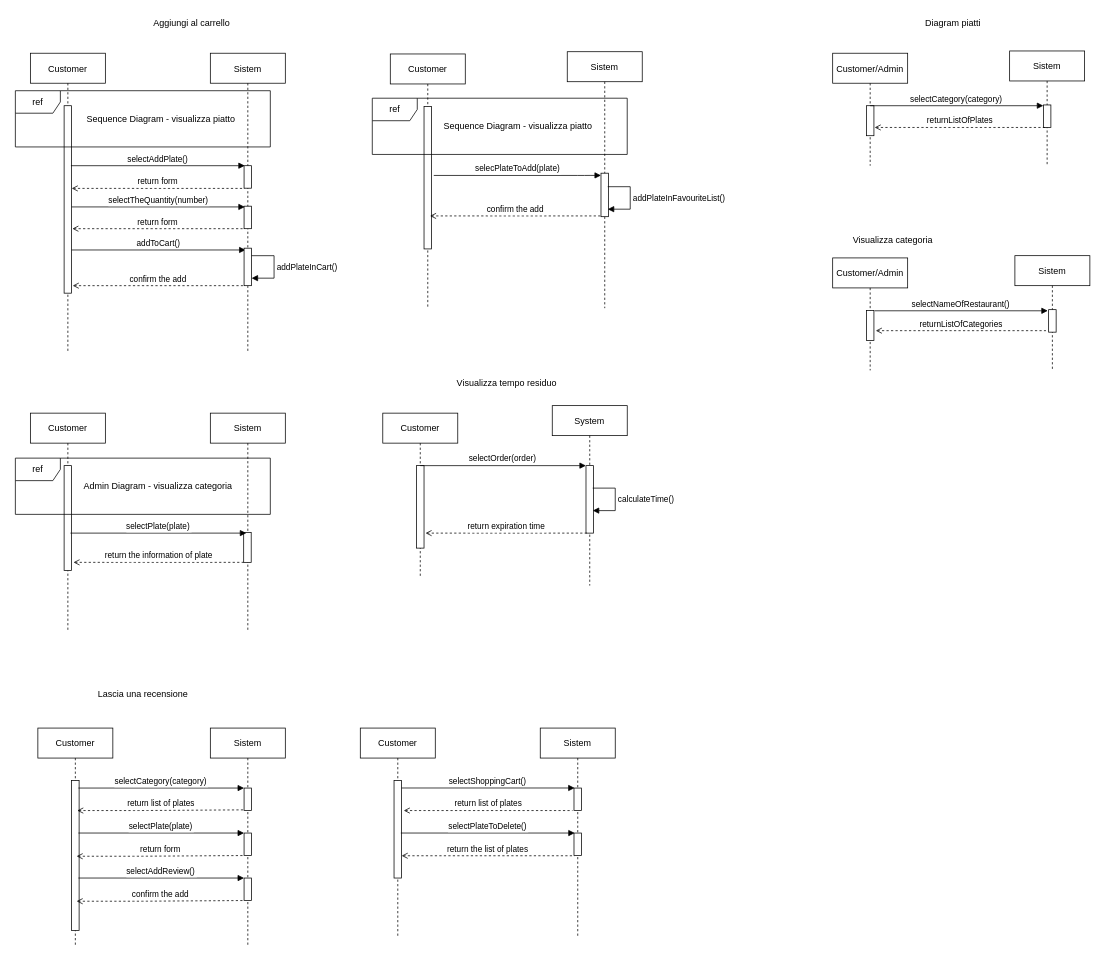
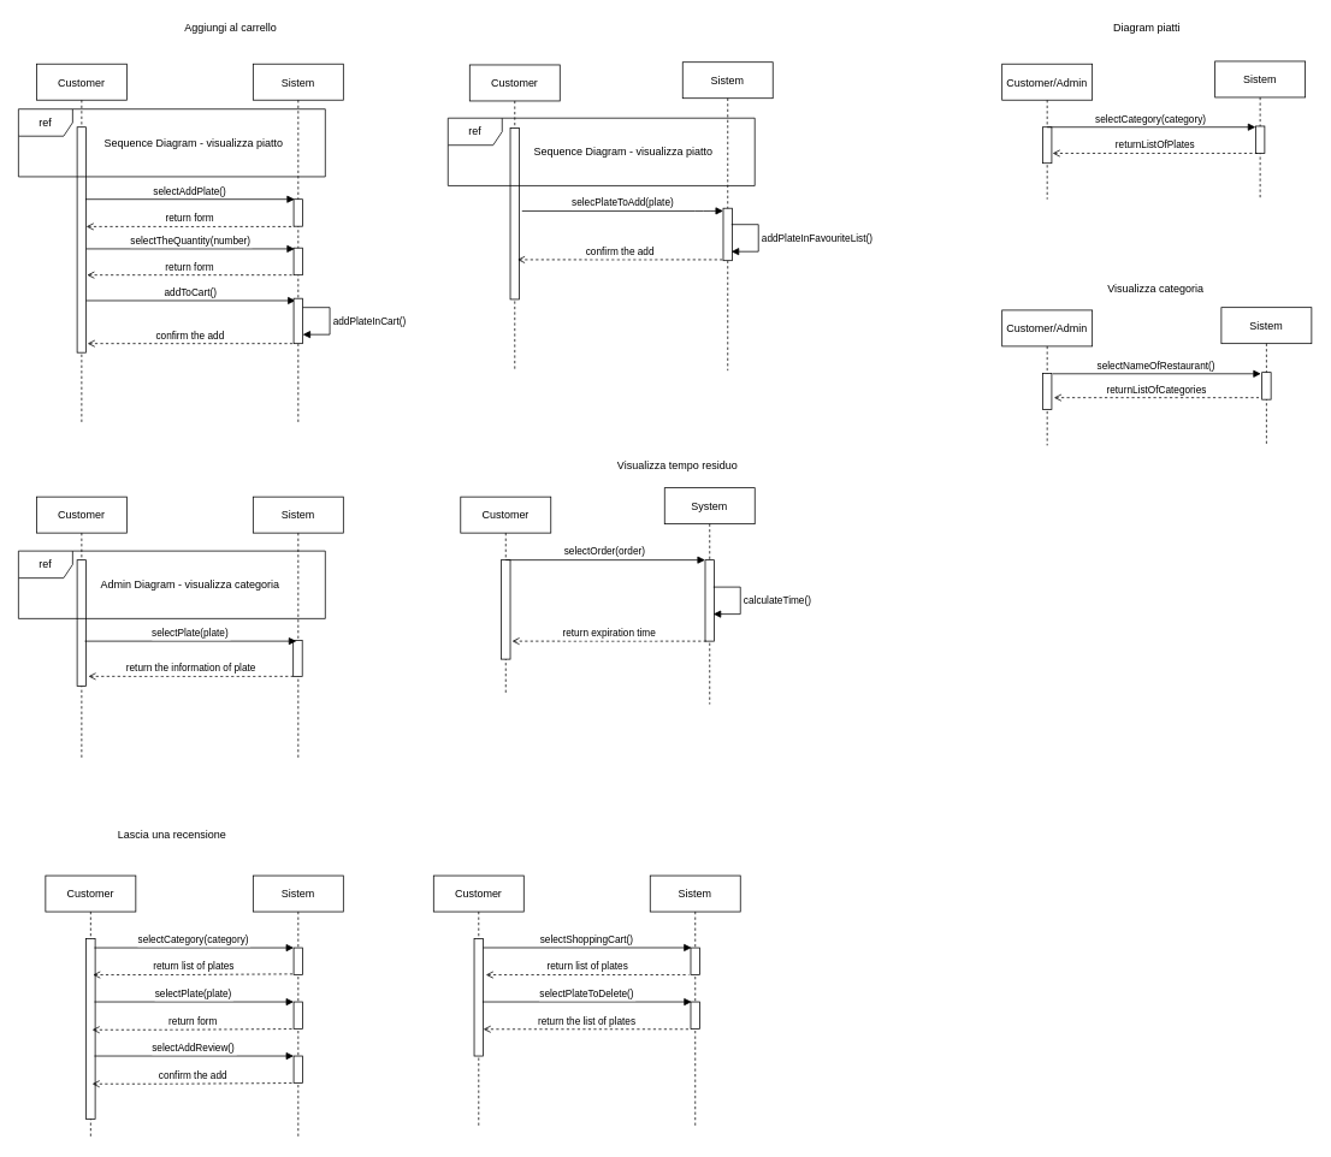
  <mxCell id="0" />
  <mxCell id="1" parent="0" />
  <mxCell id="2" value="Customer" style="shape=umlLifeline;perimeter=lifelinePerimeter;container=1;collapsible=0;recursiveResize=0;rounded=0;shadow=0;strokeWidth=1;" parent="1" vertex="1"><mxGeometry x="40" y="70" width="100" height="400" as="geometry" /></mxCell>
  <mxCell id="3" value="" style="points=[];perimeter=orthogonalPerimeter;rounded=0;shadow=0;strokeWidth=1;" parent="2" vertex="1"><mxGeometry x="45" y="70" width="10" height="250" as="geometry" /></mxCell>
  <mxCell id="4" value="Sistem" style="shape=umlLifeline;perimeter=lifelinePerimeter;container=1;collapsible=0;recursiveResize=0;rounded=0;shadow=0;strokeWidth=1;" parent="1" vertex="1"><mxGeometry x="280" y="70" width="100" height="400" as="geometry" /></mxCell>
  <mxCell id="5" value="" style="points=[];perimeter=orthogonalPerimeter;rounded=0;shadow=0;strokeWidth=1;" parent="1" vertex="1"><mxGeometry x="325" y="220" width="10" height="30" as="geometry" /></mxCell>
  <mxCell id="6" value="selectAddPlate()" style="verticalAlign=bottom;endArrow=block;shadow=0;strokeWidth=1;" parent="1" edge="1"><mxGeometry relative="1" as="geometry"><mxPoint x="94.1" y="220" as="sourcePoint" /><mxPoint x="326" y="220" as="targetPoint" /></mxGeometry></mxCell>
  <mxCell id="7" value="return form" style="verticalAlign=bottom;endArrow=none;dashed=1;endSize=8;shadow=0;strokeWidth=1;exitX=1.033;exitY=0.212;exitDx=0;exitDy=0;exitPerimeter=0;startArrow=open;startFill=0;endFill=0;entryX=0.086;entryY=1.01;entryDx=0;entryDy=0;entryPerimeter=0;" parent="1" target="5" edge="1"><mxGeometry relative="1" as="geometry"><mxPoint x="444.83" y="250" as="targetPoint" /><mxPoint x="95.16" y="250.28" as="sourcePoint" /></mxGeometry></mxCell>
  <mxCell id="8" value="" style="points=[];perimeter=orthogonalPerimeter;rounded=0;shadow=0;strokeWidth=1;" parent="1" vertex="1"><mxGeometry x="325" y="274" width="10" height="30" as="geometry" /></mxCell>
  <mxCell id="9" value="selectTheQuantity(number)" style="verticalAlign=bottom;endArrow=block;shadow=0;strokeWidth=1;" parent="1" edge="1"><mxGeometry relative="1" as="geometry"><mxPoint x="95" y="275" as="sourcePoint" /><mxPoint x="326" y="275" as="targetPoint" /></mxGeometry></mxCell>
  <mxCell id="10" value="return form" style="verticalAlign=bottom;endArrow=none;dashed=1;endSize=8;shadow=0;strokeWidth=1;startArrow=open;startFill=0;endFill=0;" parent="1" edge="1"><mxGeometry relative="1" as="geometry"><mxPoint x="323" y="304" as="targetPoint" /><mxPoint x="96" y="304" as="sourcePoint" /></mxGeometry></mxCell>
  <mxCell id="11" value="addToCart()" style="verticalAlign=bottom;endArrow=block;shadow=0;strokeWidth=1;entryX=0.2;entryY=0.048;entryDx=0;entryDy=0;entryPerimeter=0;" parent="1" target="12" edge="1"><mxGeometry relative="1" as="geometry"><mxPoint x="95" y="332.4" as="sourcePoint" /><mxPoint x="265" y="330" as="targetPoint" /></mxGeometry></mxCell>
  <mxCell id="12" value="" style="points=[];perimeter=orthogonalPerimeter;rounded=0;shadow=0;strokeWidth=1;" parent="1" vertex="1"><mxGeometry x="325" y="330" width="10" height="50" as="geometry" /></mxCell>
  <mxCell id="13" value="Aggiungi al carrello" style="text;html=1;align=center;verticalAlign=middle;resizable=0;points=[];autosize=1;strokeColor=none;" parent="1" vertex="1"><mxGeometry x="195" y="20" width="120" height="20" as="geometry" /></mxCell>
  <mxCell id="14" value="Customer" style="shape=umlLifeline;perimeter=lifelinePerimeter;container=1;collapsible=0;recursiveResize=0;rounded=0;shadow=0;strokeWidth=1;" parent="1" vertex="1"><mxGeometry x="520" y="71" width="100" height="339" as="geometry" /></mxCell>
  <mxCell id="15" value="" style="points=[];perimeter=orthogonalPerimeter;rounded=0;shadow=0;strokeWidth=1;" parent="14" vertex="1"><mxGeometry x="45" y="70" width="10" height="190" as="geometry" /></mxCell>
  <mxCell id="16" value="Sistem" style="shape=umlLifeline;perimeter=lifelinePerimeter;container=1;collapsible=0;recursiveResize=0;rounded=0;shadow=0;strokeWidth=1;" parent="1" vertex="1"><mxGeometry x="756" y="68" width="100" height="342" as="geometry" /></mxCell>
  <mxCell id="17" value="" style="points=[];perimeter=orthogonalPerimeter;rounded=0;shadow=0;strokeWidth=1;" parent="16" vertex="1"><mxGeometry x="45" y="162" width="10" height="58" as="geometry" /></mxCell>
  <mxCell id="18" value="selecPlateToAdd(plate)" style="verticalAlign=bottom;endArrow=block;entryX=0;entryY=0.033;shadow=0;strokeWidth=1;entryDx=0;entryDy=0;entryPerimeter=0;" parent="1" edge="1"><mxGeometry relative="1" as="geometry"><mxPoint x="578" y="233" as="sourcePoint" /><mxPoint x="801" y="232.914" as="targetPoint" /><Array as="points"><mxPoint x="780" y="233" /></Array></mxGeometry></mxCell>
  <mxCell id="19" value="confirm the add" style="verticalAlign=bottom;endArrow=none;dashed=1;endSize=8;shadow=0;strokeWidth=1;startArrow=open;startFill=0;endFill=0;" parent="1" edge="1"><mxGeometry relative="1" as="geometry"><mxPoint x="800" y="287" as="targetPoint" /><mxPoint x="573" y="287" as="sourcePoint" /><Array as="points"><mxPoint x="690" y="287" /></Array></mxGeometry></mxCell>
  <mxCell id="20" value="Customer" style="shape=umlLifeline;perimeter=lifelinePerimeter;container=1;collapsible=0;recursiveResize=0;rounded=0;shadow=0;strokeWidth=1;" parent="1" vertex="1"><mxGeometry x="40" y="550" width="100" height="290" as="geometry" /></mxCell>
  <mxCell id="21" value="" style="points=[];perimeter=orthogonalPerimeter;rounded=0;shadow=0;strokeWidth=1;" parent="20" vertex="1"><mxGeometry x="45" y="70" width="10" height="140" as="geometry" /></mxCell>
  <mxCell id="22" value="Sistem" style="shape=umlLifeline;perimeter=lifelinePerimeter;container=1;collapsible=0;recursiveResize=0;rounded=0;shadow=0;strokeWidth=1;" parent="1" vertex="1"><mxGeometry x="280" y="550" width="100" height="290" as="geometry" /></mxCell>
  <mxCell id="23" value="" style="points=[];perimeter=orthogonalPerimeter;rounded=0;shadow=0;strokeWidth=1;" parent="22" vertex="1"><mxGeometry x="44.5" y="159" width="10" height="40" as="geometry" /></mxCell>
  <mxCell id="24" value="selectPlate(plate)" style="verticalAlign=bottom;endArrow=block;shadow=0;strokeWidth=1;" parent="1" edge="1"><mxGeometry relative="1" as="geometry"><mxPoint x="93.5" y="710" as="sourcePoint" /><mxPoint x="328" y="710" as="targetPoint" /></mxGeometry></mxCell>
  <mxCell id="25" value="return the information of plate" style="verticalAlign=bottom;endArrow=none;dashed=1;endSize=8;shadow=0;strokeWidth=1;startArrow=open;startFill=0;endFill=0;entryX=0.15;entryY=1;entryDx=0;entryDy=0;entryPerimeter=0;" parent="1" edge="1" target="23"><mxGeometry relative="1" as="geometry"><mxPoint x="312.5" y="749" as="targetPoint" /><mxPoint x="97.5" y="749" as="sourcePoint" /><Array as="points"><mxPoint x="182.5" y="749" /></Array></mxGeometry></mxCell>
  <mxCell id="26" value="Customer" style="shape=umlLifeline;perimeter=lifelinePerimeter;container=1;collapsible=0;recursiveResize=0;rounded=0;shadow=0;strokeWidth=1;" parent="1" vertex="1"><mxGeometry x="510" y="550" width="100" height="220" as="geometry" /></mxCell>
  <mxCell id="27" value="" style="points=[];perimeter=orthogonalPerimeter;rounded=0;shadow=0;strokeWidth=1;" parent="26" vertex="1"><mxGeometry x="45" y="70" width="10" height="110" as="geometry" /></mxCell>
  <mxCell id="28" value="System" style="shape=umlLifeline;perimeter=lifelinePerimeter;container=1;collapsible=0;recursiveResize=0;rounded=0;shadow=0;strokeWidth=1;" parent="1" vertex="1"><mxGeometry x="736" y="540" width="100" height="240" as="geometry" /></mxCell>
  <mxCell id="29" value="" style="points=[];perimeter=orthogonalPerimeter;rounded=0;shadow=0;strokeWidth=1;" parent="28" vertex="1"><mxGeometry x="45" y="80" width="10" height="90" as="geometry" /></mxCell>
  <mxCell id="30" value="selectOrder(order)" style="verticalAlign=bottom;endArrow=block;entryX=0.09;entryY=-0.003;shadow=0;strokeWidth=1;entryDx=0;entryDy=0;entryPerimeter=0;" parent="1" edge="1"><mxGeometry relative="1" as="geometry"><mxPoint x="560" y="620" as="sourcePoint" /><mxPoint x="780.9" y="620" as="targetPoint" /></mxGeometry></mxCell>
  <mxCell id="31" value="return expiration time" style="verticalAlign=bottom;endArrow=none;dashed=1;endSize=8;shadow=0;strokeWidth=1;startArrow=open;startFill=0;endFill=0;" parent="1" edge="1"><mxGeometry relative="1" as="geometry"><mxPoint x="782" y="710" as="targetPoint" /><mxPoint x="567" y="710" as="sourcePoint" /><Array as="points"><mxPoint x="620" y="710" /><mxPoint x="652" y="710" /><mxPoint x="710" y="710" /></Array></mxGeometry></mxCell>
  <mxCell id="32" value="calculateTime()" style="edgeStyle=orthogonalEdgeStyle;html=1;align=left;spacingLeft=2;endArrow=block;rounded=0;" parent="1" edge="1"><mxGeometry relative="1" as="geometry"><mxPoint x="790" y="650" as="sourcePoint" /><Array as="points"><mxPoint x="820" y="650" /><mxPoint x="820" y="680" /></Array><mxPoint x="790" y="680" as="targetPoint" /></mxGeometry></mxCell>
- <mxCell id="33" value="Visualizza tempo residuo" style="text;html=1;align=center;verticalAlign=middle;resizable=0;points=[];autosize=1;strokeColor=none;" parent="1" vertex="1"><mxGeometry x="600" y="500" width="150" height="20" as="geometry" /></mxCell>
+ <mxCell id="33" value="Visualizza tempo residuo" style="text;html=1;align=center;verticalAlign=middle;resizable=0;points=[];autosize=1;strokeColor=none;" parent="1" vertex="1"><mxGeometry x="675" y="505" width="150" height="20" as="geometry" /></mxCell>
  <mxCell id="34" value="Customer" style="shape=umlLifeline;perimeter=lifelinePerimeter;container=1;collapsible=0;recursiveResize=0;rounded=0;shadow=0;strokeWidth=1;" parent="1" vertex="1"><mxGeometry x="50" y="970" width="100" height="290" as="geometry" /></mxCell>
  <mxCell id="35" value="" style="points=[];perimeter=orthogonalPerimeter;rounded=0;shadow=0;strokeWidth=1;" parent="34" vertex="1"><mxGeometry x="45" y="70" width="10" height="200" as="geometry" /></mxCell>
  <mxCell id="36" value="Sistem" style="shape=umlLifeline;perimeter=lifelinePerimeter;container=1;collapsible=0;recursiveResize=0;rounded=0;shadow=0;strokeWidth=1;" parent="1" vertex="1"><mxGeometry x="280" y="970" width="100" height="290" as="geometry" /></mxCell>
  <mxCell id="37" value="" style="points=[];perimeter=orthogonalPerimeter;rounded=0;shadow=0;strokeWidth=1;" parent="36" vertex="1"><mxGeometry x="45" y="80" width="10" height="30" as="geometry" /></mxCell>
  <mxCell id="38" value="" style="points=[];perimeter=orthogonalPerimeter;rounded=0;shadow=0;strokeWidth=1;" parent="36" vertex="1"><mxGeometry x="45" y="140" width="10" height="30" as="geometry" /></mxCell>
  <mxCell id="39" value="" style="points=[];perimeter=orthogonalPerimeter;rounded=0;shadow=0;strokeWidth=1;" parent="36" vertex="1"><mxGeometry x="45" y="200" width="10" height="30" as="geometry" /></mxCell>
  <mxCell id="40" value="selectCategory(category)" style="verticalAlign=bottom;endArrow=block;entryX=0.09;entryY=-0.003;shadow=0;strokeWidth=1;entryDx=0;entryDy=0;entryPerimeter=0;" parent="1" edge="1"><mxGeometry relative="1" as="geometry"><mxPoint x="104.1" y="1050" as="sourcePoint" /><mxPoint x="325" y="1050" as="targetPoint" /></mxGeometry></mxCell>
  <mxCell id="41" value="return list of plates" style="verticalAlign=bottom;endArrow=none;dashed=1;endSize=8;shadow=0;strokeWidth=1;startArrow=open;startFill=0;endFill=0;entryX=0.082;entryY=0.969;entryDx=0;entryDy=0;entryPerimeter=0;" parent="1" target="37" edge="1"><mxGeometry relative="1" as="geometry"><mxPoint x="317.5" y="1080" as="targetPoint" /><mxPoint x="102.5" y="1080" as="sourcePoint" /><Array as="points"><mxPoint x="187.5" y="1080" /></Array></mxGeometry></mxCell>
  <mxCell id="42" value="selectPlate(plate)" style="verticalAlign=bottom;endArrow=block;entryX=0.09;entryY=-0.003;shadow=0;strokeWidth=1;entryDx=0;entryDy=0;entryPerimeter=0;" parent="1" edge="1"><mxGeometry relative="1" as="geometry"><mxPoint x="104.1" y="1110" as="sourcePoint" /><mxPoint x="325" y="1110" as="targetPoint" /></mxGeometry></mxCell>
  <mxCell id="43" value="return form" style="verticalAlign=bottom;endArrow=none;dashed=1;endSize=8;shadow=0;strokeWidth=1;startArrow=open;startFill=0;endFill=0;entryX=0.082;entryY=0.969;entryDx=0;entryDy=0;entryPerimeter=0;" parent="1" edge="1"><mxGeometry relative="1" as="geometry"><mxPoint x="325" y="1140" as="targetPoint" /><mxPoint x="101.68" y="1140.93" as="sourcePoint" /><Array as="points"><mxPoint x="186.68" y="1140.93" /></Array></mxGeometry></mxCell>
  <mxCell id="44" value="selectAddReview()" style="verticalAlign=bottom;endArrow=block;entryX=0.09;entryY=-0.003;shadow=0;strokeWidth=1;entryDx=0;entryDy=0;entryPerimeter=0;" parent="1" edge="1"><mxGeometry relative="1" as="geometry"><mxPoint x="104.1" y="1170" as="sourcePoint" /><mxPoint x="325" y="1170" as="targetPoint" /></mxGeometry></mxCell>
  <mxCell id="45" value="confirm the add" style="verticalAlign=bottom;endArrow=none;dashed=1;endSize=8;shadow=0;strokeWidth=1;startArrow=open;startFill=0;endFill=0;entryX=0.082;entryY=0.969;entryDx=0;entryDy=0;entryPerimeter=0;" parent="1" edge="1"><mxGeometry relative="1" as="geometry"><mxPoint x="325" y="1200" as="targetPoint" /><mxPoint x="101.68" y="1200.93" as="sourcePoint" /><Array as="points"><mxPoint x="186.68" y="1200.93" /></Array></mxGeometry></mxCell>
  <mxCell id="46" value="Lascia una recensione" style="text;html=1;align=center;verticalAlign=middle;resizable=0;points=[];autosize=1;strokeColor=none;" parent="1" vertex="1"><mxGeometry x="120" y="915" width="140" height="20" as="geometry" /></mxCell>
  <mxCell id="47" value="Customer" style="shape=umlLifeline;perimeter=lifelinePerimeter;container=1;collapsible=0;recursiveResize=0;rounded=0;shadow=0;strokeWidth=1;" parent="1" vertex="1"><mxGeometry x="480" y="970" width="100" height="280" as="geometry" /></mxCell>
  <mxCell id="48" value="" style="points=[];perimeter=orthogonalPerimeter;rounded=0;shadow=0;strokeWidth=1;" parent="47" vertex="1"><mxGeometry x="45" y="70" width="10" height="130" as="geometry" /></mxCell>
  <mxCell id="49" value="selectShoppingCart()" style="verticalAlign=bottom;endArrow=block;entryX=0.09;entryY=-0.003;shadow=0;strokeWidth=1;entryDx=0;entryDy=0;entryPerimeter=0;" parent="1" source="48" target="51" edge="1"><mxGeometry relative="1" as="geometry"><mxPoint x="635" y="1050" as="sourcePoint" /></mxGeometry></mxCell>
  <mxCell id="50" value="Sistem" style="shape=umlLifeline;perimeter=lifelinePerimeter;container=1;collapsible=0;recursiveResize=0;rounded=0;shadow=0;strokeWidth=1;" parent="1" vertex="1"><mxGeometry x="720" y="970" width="100" height="280" as="geometry" /></mxCell>
  <mxCell id="51" value="" style="points=[];perimeter=orthogonalPerimeter;rounded=0;shadow=0;strokeWidth=1;" parent="50" vertex="1"><mxGeometry x="45" y="80" width="10" height="30" as="geometry" /></mxCell>
  <mxCell id="52" value="return list of plates" style="verticalAlign=bottom;endArrow=none;dashed=1;endSize=8;shadow=0;strokeWidth=1;startArrow=open;startFill=0;endFill=0;" parent="1" edge="1"><mxGeometry relative="1" as="geometry"><mxPoint x="763" y="1080" as="targetPoint" /><mxPoint x="538" y="1080" as="sourcePoint" /></mxGeometry></mxCell>
  <mxCell id="53" value="" style="points=[];perimeter=orthogonalPerimeter;rounded=0;shadow=0;strokeWidth=1;" parent="1" vertex="1"><mxGeometry x="765" y="1110" width="10" height="30" as="geometry" /></mxCell>
  <mxCell id="54" value="selectPlateToDelete()" style="verticalAlign=bottom;endArrow=block;shadow=0;strokeWidth=1;" parent="1" edge="1"><mxGeometry relative="1" as="geometry"><mxPoint x="534.1" y="1110" as="sourcePoint" /><mxPoint x="766" y="1110" as="targetPoint" /></mxGeometry></mxCell>
  <mxCell id="55" value="return the list of plates" style="verticalAlign=bottom;endArrow=none;dashed=1;endSize=8;shadow=0;strokeWidth=1;exitX=1.033;exitY=0.212;exitDx=0;exitDy=0;exitPerimeter=0;startArrow=open;startFill=0;endFill=0;entryX=0.086;entryY=1.01;entryDx=0;entryDy=0;entryPerimeter=0;" parent="1" target="53" edge="1"><mxGeometry relative="1" as="geometry"><mxPoint x="884.83" y="1140" as="targetPoint" /><mxPoint x="535.16" y="1140.28" as="sourcePoint" /></mxGeometry></mxCell>
  <mxCell id="56" value="confirm the add" style="verticalAlign=bottom;endArrow=none;dashed=1;endSize=8;shadow=0;strokeWidth=1;startArrow=open;startFill=0;endFill=0;" parent="1" edge="1"><mxGeometry relative="1" as="geometry"><mxPoint x="323.5" y="380" as="targetPoint" /><mxPoint x="96.5" y="380" as="sourcePoint" /></mxGeometry></mxCell>
  <mxCell id="57" value="addPlateInCart()" style="edgeStyle=orthogonalEdgeStyle;html=1;align=left;spacingLeft=2;endArrow=block;rounded=0;" parent="1" edge="1"><mxGeometry relative="1" as="geometry"><mxPoint x="335" y="340" as="sourcePoint" /><Array as="points"><mxPoint x="365" y="340" /><mxPoint x="365" y="370" /></Array><mxPoint x="335" y="370" as="targetPoint" /></mxGeometry></mxCell>
  <mxCell id="58" value="addPlateInFavouriteList()" style="edgeStyle=orthogonalEdgeStyle;html=1;align=left;spacingLeft=2;endArrow=block;rounded=0;" parent="1" edge="1"><mxGeometry relative="1" as="geometry"><mxPoint x="810" y="248" as="sourcePoint" /><Array as="points"><mxPoint x="840" y="248" /><mxPoint x="840" y="278" /></Array><mxPoint x="810" y="278" as="targetPoint" /></mxGeometry></mxCell>
  <mxCell id="59" value="Customer/Admin" style="shape=umlLifeline;perimeter=lifelinePerimeter;container=1;collapsible=0;recursiveResize=0;rounded=0;shadow=0;strokeWidth=1;" vertex="1" parent="1"><mxGeometry x="1110" y="70" width="100" height="150" as="geometry" /></mxCell>
  <mxCell id="60" value="" style="points=[];perimeter=orthogonalPerimeter;rounded=0;shadow=0;strokeWidth=1;" vertex="1" parent="59"><mxGeometry x="45" y="70" width="10" height="40" as="geometry" /></mxCell>
  <mxCell id="61" value="Sistem" style="shape=umlLifeline;perimeter=lifelinePerimeter;container=1;collapsible=0;recursiveResize=0;rounded=0;shadow=0;strokeWidth=1;" vertex="1" parent="1"><mxGeometry x="1346" y="67" width="100" height="153" as="geometry" /></mxCell>
  <mxCell id="62" value="" style="points=[];perimeter=orthogonalPerimeter;rounded=0;shadow=0;strokeWidth=1;" vertex="1" parent="61"><mxGeometry x="45" y="72" width="10" height="30" as="geometry" /></mxCell>
  <mxCell id="63" value="Diagram piatti" style="text;html=1;align=center;verticalAlign=middle;resizable=0;points=[];autosize=1;strokeColor=none;" vertex="1" parent="1"><mxGeometry x="1220" y="20" width="100" height="20" as="geometry" /></mxCell>
  <mxCell id="64" value="selectCategory(category)" style="verticalAlign=bottom;endArrow=block;entryX=0.09;entryY=-0.003;shadow=0;strokeWidth=1;entryDx=0;entryDy=0;entryPerimeter=0;" edge="1" parent="1"><mxGeometry relative="1" as="geometry"><mxPoint x="1160" y="140" as="sourcePoint" /><mxPoint x="1390.9" y="140" as="targetPoint" /></mxGeometry></mxCell>
  <mxCell id="65" value="returnListOfPlates" style="verticalAlign=bottom;endArrow=none;dashed=1;endSize=8;shadow=0;strokeWidth=1;startArrow=open;startFill=0;endFill=0;" edge="1" parent="1"><mxGeometry relative="1" as="geometry"><mxPoint x="1393" y="169" as="targetPoint" /><mxPoint x="1166" y="169" as="sourcePoint" /></mxGeometry></mxCell>
  <mxCell id="66" value="Customer/Admin" style="shape=umlLifeline;perimeter=lifelinePerimeter;container=1;collapsible=0;recursiveResize=0;rounded=0;shadow=0;strokeWidth=1;" vertex="1" parent="1"><mxGeometry x="1110" y="343" width="100" height="150" as="geometry" /></mxCell>
  <mxCell id="67" value="" style="points=[];perimeter=orthogonalPerimeter;rounded=0;shadow=0;strokeWidth=1;" vertex="1" parent="66"><mxGeometry x="45" y="70" width="10" height="40" as="geometry" /></mxCell>
  <mxCell id="68" value="Sistem" style="shape=umlLifeline;perimeter=lifelinePerimeter;container=1;collapsible=0;recursiveResize=0;rounded=0;shadow=0;strokeWidth=1;" vertex="1" parent="1"><mxGeometry x="1353" y="340" width="100" height="153" as="geometry" /></mxCell>
  <mxCell id="69" value="" style="points=[];perimeter=orthogonalPerimeter;rounded=0;shadow=0;strokeWidth=1;" vertex="1" parent="68"><mxGeometry x="45" y="72" width="10" height="30" as="geometry" /></mxCell>
  <mxCell id="70" value="selectNameOfRestaurant()" style="verticalAlign=bottom;endArrow=block;entryX=0.09;entryY=-0.003;shadow=0;strokeWidth=1;entryDx=0;entryDy=0;entryPerimeter=0;" edge="1" parent="1"><mxGeometry relative="1" as="geometry"><mxPoint x="1166" y="413.5" as="sourcePoint" /><mxPoint x="1396.9" y="413.5" as="targetPoint" /></mxGeometry></mxCell>
- <mxCell id="71" value="Visualizza categoria" style="text;html=1;align=center;verticalAlign=middle;resizable=0;points=[];autosize=1;strokeColor=none;" vertex="1" parent="1"><mxGeometry x="1130" y="310" width="120" height="20" as="geometry" /></mxCell>
+ <mxCell id="71" value="Visualizza categoria" style="text;html=1;align=center;verticalAlign=middle;resizable=0;points=[];autosize=1;strokeColor=none;" vertex="1" parent="1"><mxGeometry x="1220" y="310" width="120" height="20" as="geometry" /></mxCell>
  <mxCell id="72" value="returnListOfCategories" style="verticalAlign=bottom;endArrow=none;dashed=1;endSize=8;shadow=0;strokeWidth=1;startArrow=open;startFill=0;endFill=0;" edge="1" parent="1"><mxGeometry relative="1" as="geometry"><mxPoint x="1394.5" y="440" as="targetPoint" /><mxPoint x="1167.5" y="440" as="sourcePoint" /></mxGeometry></mxCell>
  <mxCell id="73" value="Sequence Diagram - visualizza piatto" style="text;html=1;align=center;verticalAlign=middle;resizable=0;points=[];autosize=1;strokeColor=none;" vertex="1" parent="1"><mxGeometry x="580" y="157.5" width="220" height="20" as="geometry" /></mxCell>
  <mxCell id="74" value="ref" style="shape=umlFrame;whiteSpace=wrap;html=1;" vertex="1" parent="1"><mxGeometry x="20" y="120" width="340" height="75" as="geometry" /></mxCell>
  <mxCell id="75" value="Sequence Diagram - visualizza piatto" style="text;html=1;align=center;verticalAlign=middle;resizable=0;points=[];autosize=1;strokeColor=none;" vertex="1" parent="1"><mxGeometry x="104" y="147.5" width="220" height="20" as="geometry" /></mxCell>
  <mxCell id="76" value="ref" style="shape=umlFrame;whiteSpace=wrap;html=1;" vertex="1" parent="1"><mxGeometry x="496" y="130" width="340" height="75" as="geometry" /></mxCell>
  <mxCell id="77" value="ref" style="shape=umlFrame;whiteSpace=wrap;html=1;" vertex="1" parent="1"><mxGeometry x="20" y="610" width="340" height="75" as="geometry" /></mxCell>
  <mxCell id="78" value="Admin Diagram - visualizza categoria" style="text;html=1;align=center;verticalAlign=middle;resizable=0;points=[];autosize=1;strokeColor=none;" vertex="1" parent="1"><mxGeometry x="90" y="637.5" width="240" height="20" as="geometry" /></mxCell>
